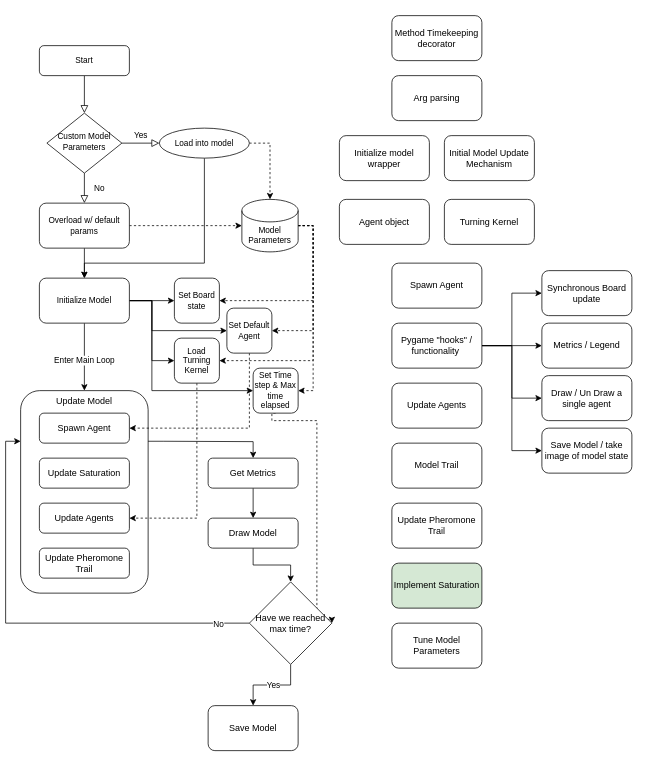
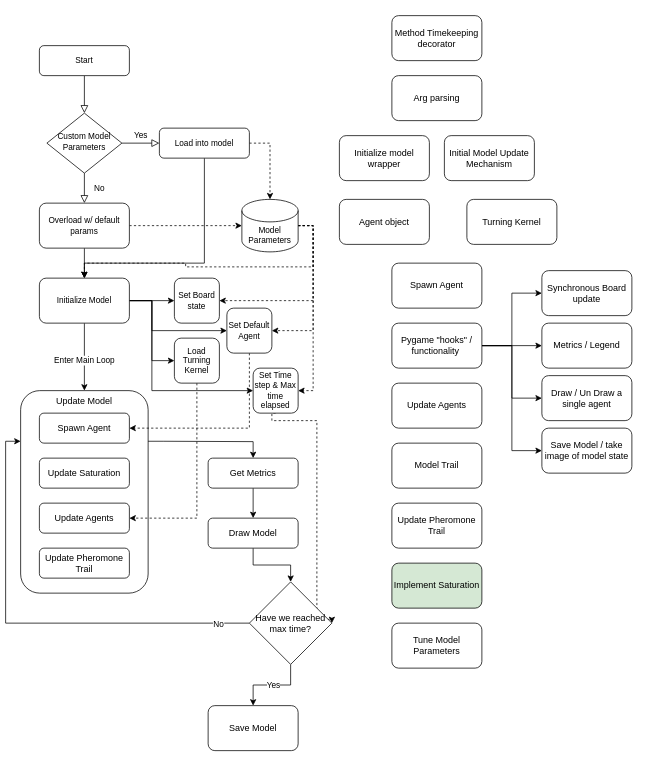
  <mxCell id="0" />
  <mxCell id="1" parent="0" />
  <mxCell id="2" value="" style="group" vertex="1" connectable="0" parent="1"><mxGeometry x="20" y="520" width="170" height="270" as="geometry" /></mxCell>
  <mxCell id="3" value="Update Model" style="rounded=1;whiteSpace=wrap;html=1;verticalAlign=top;" vertex="1" parent="2"><mxGeometry width="170" height="270" as="geometry" /></mxCell>
  <mxCell id="4" value="Spawn Agent" style="rounded=1;whiteSpace=wrap;html=1;" vertex="1" parent="2"><mxGeometry x="25" y="30" width="120" height="40" as="geometry" /></mxCell>
  <mxCell id="5" value="Update Agents" style="rounded=1;whiteSpace=wrap;html=1;" vertex="1" parent="2"><mxGeometry x="25" y="150" width="120" height="40" as="geometry" /></mxCell>
  <mxCell id="6" value="Update Pheromone Trail" style="rounded=1;whiteSpace=wrap;html=1;" vertex="1" parent="2"><mxGeometry x="25" y="210" width="120" height="40" as="geometry" /></mxCell>
  <mxCell id="7" value="Update Saturation" style="rounded=1;whiteSpace=wrap;html=1;" vertex="1" parent="2"><mxGeometry x="25" y="90" width="120" height="40" as="geometry" /></mxCell>
  <mxCell id="8" value="" style="rounded=0;html=1;jettySize=auto;orthogonalLoop=1;fontSize=11;endArrow=block;endFill=0;endSize=8;strokeWidth=1;shadow=0;labelBackgroundColor=none;edgeStyle=orthogonalEdgeStyle;" parent="1" source="9" target="12" edge="1"><mxGeometry relative="1" as="geometry" /></mxCell>
  <mxCell id="9" value="Start" style="rounded=1;whiteSpace=wrap;html=1;fontSize=11;glass=0;strokeWidth=1;shadow=0;" parent="1" vertex="1"><mxGeometry x="45" y="60" width="120" height="40" as="geometry" /></mxCell>
  <mxCell id="10" value="No" style="rounded=0;html=1;jettySize=auto;orthogonalLoop=1;fontSize=11;endArrow=block;endFill=0;endSize=8;strokeWidth=1;shadow=0;labelBackgroundColor=none;edgeStyle=orthogonalEdgeStyle;entryX=0.5;entryY=0;entryDx=0;entryDy=0;" parent="1" source="12" target="18" edge="1"><mxGeometry y="20" relative="1" as="geometry"><mxPoint as="offset" /><mxPoint x="105" y="300" as="targetPoint" /></mxGeometry></mxCell>
  <mxCell id="11" value="Yes" style="edgeStyle=orthogonalEdgeStyle;rounded=0;html=1;jettySize=auto;orthogonalLoop=1;fontSize=11;endArrow=block;endFill=0;endSize=8;strokeWidth=1;shadow=0;labelBackgroundColor=none;" parent="1" source="12" target="15" edge="1"><mxGeometry y="10" relative="1" as="geometry"><mxPoint as="offset" /></mxGeometry></mxCell>
  <mxCell id="12" value="Custom Model Parameters" style="rhombus;whiteSpace=wrap;html=1;shadow=0;fontFamily=Helvetica;fontSize=11;align=center;strokeWidth=1;spacing=6;spacingTop=-4;" parent="1" vertex="1"><mxGeometry x="55" y="150" width="100" height="80" as="geometry" /></mxCell>
  <mxCell id="13" style="edgeStyle=orthogonalEdgeStyle;rounded=0;orthogonalLoop=1;jettySize=auto;html=1;entryX=0.5;entryY=0;entryDx=0;entryDy=0;entryPerimeter=0;dashed=1;exitX=1;exitY=0.5;exitDx=0;exitDy=0;" edge="1" parent="1" source="15" target="23"><mxGeometry relative="1" as="geometry" /></mxCell>
  <mxCell id="14" style="edgeStyle=orthogonalEdgeStyle;rounded=0;orthogonalLoop=1;jettySize=auto;html=1;entryX=0.5;entryY=0;entryDx=0;entryDy=0;" edge="1" parent="1" source="15" target="30"><mxGeometry relative="1" as="geometry"><Array as="points"><mxPoint x="265" y="350" /><mxPoint x="105" y="350" /></Array></mxGeometry></mxCell>
- <mxCell id="15" value="Load into model" style="ellipse;whiteSpace=wrap;html=1;fontSize=11;glass=0;strokeWidth=1;shadow=0;" parent="1" vertex="1"><mxGeometry x="205" y="170" width="120" height="40" as="geometry" /></mxCell>
+ <mxCell id="15" value="Load into model" style="rounded=1;whiteSpace=wrap;html=1;fontSize=11;glass=0;strokeWidth=1;shadow=0;" parent="1" vertex="1"><mxGeometry x="205" y="170" width="120" height="40" as="geometry" /></mxCell>
  <mxCell id="16" style="edgeStyle=orthogonalEdgeStyle;rounded=0;orthogonalLoop=1;jettySize=auto;html=1;entryX=0.5;entryY=0;entryDx=0;entryDy=0;" edge="1" parent="1" source="18" target="30"><mxGeometry relative="1" as="geometry" /></mxCell>
  <mxCell id="17" style="edgeStyle=orthogonalEdgeStyle;rounded=0;orthogonalLoop=1;jettySize=auto;html=1;entryX=0;entryY=0.5;entryDx=0;entryDy=0;entryPerimeter=0;dashed=1;" edge="1" parent="1" source="18" target="23"><mxGeometry relative="1" as="geometry" /></mxCell>
  <mxCell id="18" value="Overload w/ default params" style="rounded=1;whiteSpace=wrap;html=1;fontSize=11;" vertex="1" parent="1"><mxGeometry x="45" y="270" width="120" height="60" as="geometry" /></mxCell>
  <mxCell id="19" style="edgeStyle=orthogonalEdgeStyle;rounded=0;orthogonalLoop=1;jettySize=auto;html=1;entryX=1;entryY=0.5;entryDx=0;entryDy=0;exitX=1;exitY=0.5;exitDx=0;exitDy=0;exitPerimeter=0;dashed=1;" edge="1" parent="1" source="23" target="33"><mxGeometry relative="1" as="geometry" /></mxCell>
  <mxCell id="20" style="edgeStyle=orthogonalEdgeStyle;rounded=0;orthogonalLoop=1;jettySize=auto;html=1;entryX=1;entryY=0.5;entryDx=0;entryDy=0;exitX=1;exitY=0.5;exitDx=0;exitDy=0;exitPerimeter=0;dashed=1;" edge="1" parent="1" source="23" target="32"><mxGeometry relative="1" as="geometry" /></mxCell>
- <mxCell id="21" style="edgeStyle=orthogonalEdgeStyle;rounded=0;orthogonalLoop=1;jettySize=auto;html=1;entryX=1;entryY=0.5;entryDx=0;entryDy=0;exitX=1;exitY=0.5;exitDx=0;exitDy=0;exitPerimeter=0;dashed=1;" edge="1" parent="1" source="23" target="35"><mxGeometry relative="1" as="geometry" /></mxCell>
+ <mxCell id="21" style="edgeStyle=orthogonalEdgeStyle;rounded=0;orthogonalLoop=1;jettySize=auto;html=1;exitX=1;exitY=0.5;exitDx=0;exitDy=0;exitPerimeter=0;dashed=1;" edge="1" parent="1" source="23" target="30"><mxGeometry relative="1" as="geometry" /></mxCell>
  <mxCell id="22" style="edgeStyle=orthogonalEdgeStyle;rounded=0;orthogonalLoop=1;jettySize=auto;html=1;entryX=1;entryY=0.5;entryDx=0;entryDy=0;exitX=1;exitY=0.5;exitDx=0;exitDy=0;exitPerimeter=0;dashed=1;" edge="1" parent="1" source="23" target="37"><mxGeometry relative="1" as="geometry" /></mxCell>
  <mxCell id="23" value="Model Parameters" style="shape=cylinder3;whiteSpace=wrap;html=1;boundedLbl=1;backgroundOutline=1;size=15;fontSize=11;" vertex="1" parent="1"><mxGeometry x="315" y="265" width="75" height="70" as="geometry" /></mxCell>
  <mxCell id="24" style="edgeStyle=orthogonalEdgeStyle;rounded=0;orthogonalLoop=1;jettySize=auto;html=1;entryX=0;entryY=0.5;entryDx=0;entryDy=0;" edge="1" parent="1" source="30" target="33"><mxGeometry relative="1" as="geometry" /></mxCell>
  <mxCell id="25" style="edgeStyle=orthogonalEdgeStyle;rounded=0;orthogonalLoop=1;jettySize=auto;html=1;entryX=0;entryY=0.5;entryDx=0;entryDy=0;" edge="1" parent="1" source="30" target="32"><mxGeometry relative="1" as="geometry"><Array as="points"><mxPoint x="195" y="400" /><mxPoint x="195" y="440" /></Array></mxGeometry></mxCell>
  <mxCell id="26" style="edgeStyle=orthogonalEdgeStyle;rounded=0;orthogonalLoop=1;jettySize=auto;html=1;entryX=0;entryY=0.5;entryDx=0;entryDy=0;" edge="1" parent="1" source="30" target="35"><mxGeometry relative="1" as="geometry" /></mxCell>
  <mxCell id="27" style="edgeStyle=orthogonalEdgeStyle;rounded=0;orthogonalLoop=1;jettySize=auto;html=1;entryX=0;entryY=0.5;entryDx=0;entryDy=0;" edge="1" parent="1" source="30" target="37"><mxGeometry relative="1" as="geometry"><Array as="points"><mxPoint x="195" y="400" /><mxPoint x="195" y="520" /></Array></mxGeometry></mxCell>
  <mxCell id="28" style="edgeStyle=orthogonalEdgeStyle;rounded=0;orthogonalLoop=1;jettySize=auto;html=1;entryX=0.5;entryY=0;entryDx=0;entryDy=0;" edge="1" parent="1" source="30" target="3"><mxGeometry relative="1" as="geometry"><mxPoint x="105" y="560" as="targetPoint" /></mxGeometry></mxCell>
  <mxCell id="29" value="Enter Main Loop" style="edgeLabel;html=1;align=center;verticalAlign=middle;resizable=0;points=[];" vertex="1" connectable="0" parent="28"><mxGeometry x="0.092" y="-1" relative="1" as="geometry"><mxPoint as="offset" /></mxGeometry></mxCell>
  <mxCell id="30" value="Initialize Model" style="rounded=1;whiteSpace=wrap;html=1;fontSize=11;" vertex="1" parent="1"><mxGeometry x="45" y="370" width="120" height="60" as="geometry" /></mxCell>
  <mxCell id="31" style="edgeStyle=orthogonalEdgeStyle;rounded=0;orthogonalLoop=1;jettySize=auto;html=1;entryX=1;entryY=0.5;entryDx=0;entryDy=0;dashed=1;exitX=0.5;exitY=1;exitDx=0;exitDy=0;" edge="1" parent="1" source="32" target="4"><mxGeometry relative="1" as="geometry"><Array as="points"><mxPoint x="325" y="570" /></Array></mxGeometry></mxCell>
  <mxCell id="32" value="Set Default Agent" style="rounded=1;whiteSpace=wrap;html=1;fontSize=11;" vertex="1" parent="1"><mxGeometry x="295" y="410" width="60" height="60" as="geometry" /></mxCell>
  <mxCell id="33" value="Set Board state" style="rounded=1;whiteSpace=wrap;html=1;fontSize=11;" vertex="1" parent="1"><mxGeometry x="225" y="370" width="60" height="60" as="geometry" /></mxCell>
  <mxCell id="34" style="edgeStyle=orthogonalEdgeStyle;rounded=0;orthogonalLoop=1;jettySize=auto;html=1;entryX=1;entryY=0.5;entryDx=0;entryDy=0;dashed=1;" edge="1" parent="1" source="35" target="5"><mxGeometry relative="1" as="geometry"><Array as="points"><mxPoint x="255" y="690" /></Array></mxGeometry></mxCell>
  <mxCell id="35" value="Load Turning Kernel" style="rounded=1;whiteSpace=wrap;html=1;fontSize=11;" vertex="1" parent="1"><mxGeometry x="225" y="450" width="60" height="60" as="geometry" /></mxCell>
  <mxCell id="36" style="edgeStyle=orthogonalEdgeStyle;rounded=0;orthogonalLoop=1;jettySize=auto;html=1;entryX=1;entryY=0.5;entryDx=0;entryDy=0;dashed=1;exitX=0.5;exitY=1;exitDx=0;exitDy=0;" edge="1" parent="1" source="37" target="45"><mxGeometry relative="1" as="geometry"><Array as="points"><mxPoint x="355" y="550" /><mxPoint x="355" y="560" /><mxPoint x="415" y="560" /><mxPoint x="415" y="825" /></Array></mxGeometry></mxCell>
  <mxCell id="37" value="Set Time step &amp;amp; Max time elapsed" style="rounded=1;whiteSpace=wrap;html=1;fontSize=11;" vertex="1" parent="1"><mxGeometry x="330" y="490" width="60" height="60" as="geometry" /></mxCell>
  <mxCell id="38" value="" style="edgeStyle=orthogonalEdgeStyle;rounded=0;orthogonalLoop=1;jettySize=auto;html=1;" edge="1" parent="1" source="39" target="45"><mxGeometry relative="1" as="geometry" /></mxCell>
  <mxCell id="39" value="Draw Model" style="rounded=1;whiteSpace=wrap;html=1;" vertex="1" parent="1"><mxGeometry x="270" y="690" width="120" height="40" as="geometry" /></mxCell>
  <mxCell id="40" style="edgeStyle=orthogonalEdgeStyle;rounded=0;orthogonalLoop=1;jettySize=auto;html=1;exitX=1;exitY=0.25;exitDx=0;exitDy=0;entryX=0.5;entryY=0;entryDx=0;entryDy=0;" edge="1" parent="1" source="3" target="48"><mxGeometry relative="1" as="geometry"><mxPoint x="359" y="610" as="targetPoint" /><Array as="points"><mxPoint x="210" y="588" /><mxPoint x="359" y="588" /></Array></mxGeometry></mxCell>
  <mxCell id="41" style="edgeStyle=orthogonalEdgeStyle;rounded=0;orthogonalLoop=1;jettySize=auto;html=1;entryX=0;entryY=0.25;entryDx=0;entryDy=0;" edge="1" parent="1" source="45" target="3"><mxGeometry relative="1" as="geometry" /></mxCell>
  <mxCell id="42" value="No" style="edgeLabel;html=1;align=center;verticalAlign=middle;resizable=0;points=[];" vertex="1" connectable="0" parent="41"><mxGeometry x="-0.75" y="-3" relative="1" as="geometry"><mxPoint x="31" y="3" as="offset" /></mxGeometry></mxCell>
  <mxCell id="43" style="edgeStyle=orthogonalEdgeStyle;rounded=0;orthogonalLoop=1;jettySize=auto;html=1;entryX=0.5;entryY=0;entryDx=0;entryDy=0;" edge="1" parent="1" source="45" target="46"><mxGeometry relative="1" as="geometry"><mxPoint x="359" y="930" as="targetPoint" /></mxGeometry></mxCell>
  <mxCell id="44" value="Yes" style="edgeLabel;html=1;align=center;verticalAlign=middle;resizable=0;points=[];" vertex="1" connectable="0" parent="43"><mxGeometry x="-0.011" y="-1" relative="1" as="geometry"><mxPoint x="1" y="1" as="offset" /></mxGeometry></mxCell>
  <mxCell id="45" value="Have we reached max time?" style="rhombus;whiteSpace=wrap;html=1;" vertex="1" parent="1"><mxGeometry x="325" y="775" width="110" height="110" as="geometry" /></mxCell>
  <mxCell id="46" value="Save Model" style="rounded=1;whiteSpace=wrap;html=1;" vertex="1" parent="1"><mxGeometry x="270" y="940" width="120" height="60" as="geometry" /></mxCell>
  <mxCell id="47" style="edgeStyle=orthogonalEdgeStyle;rounded=0;orthogonalLoop=1;jettySize=auto;html=1;entryX=0.5;entryY=0;entryDx=0;entryDy=0;" edge="1" parent="1" source="48" target="39"><mxGeometry relative="1" as="geometry" /></mxCell>
  <mxCell id="48" value="Get Metrics" style="rounded=1;whiteSpace=wrap;html=1;" vertex="1" parent="1"><mxGeometry x="270" y="610" width="120" height="40" as="geometry" /></mxCell>
  <mxCell id="49" value="Arg parsing" style="rounded=1;whiteSpace=wrap;html=1;" vertex="1" parent="1"><mxGeometry x="515" y="100" width="120" height="60" as="geometry" /></mxCell>
  <mxCell id="50" value="Initialize model wrapper" style="rounded=1;whiteSpace=wrap;html=1;" vertex="1" parent="1"><mxGeometry x="445" y="180" width="120" height="60" as="geometry" /></mxCell>
  <mxCell id="51" value="Agent object" style="rounded=1;whiteSpace=wrap;html=1;" vertex="1" parent="1"><mxGeometry x="445" y="265" width="120" height="60" as="geometry" /></mxCell>
  <mxCell id="52" value="Spawn Agent" style="rounded=1;whiteSpace=wrap;html=1;" vertex="1" parent="1"><mxGeometry x="515" y="350" width="120" height="60" as="geometry" /></mxCell>
  <mxCell id="53" value="" style="edgeStyle=orthogonalEdgeStyle;rounded=0;orthogonalLoop=1;jettySize=auto;html=1;exitX=1;exitY=0.5;exitDx=0;exitDy=0;entryX=0;entryY=0.5;entryDx=0;entryDy=0;" edge="1" parent="1" source="57" target="62"><mxGeometry relative="1" as="geometry"><Array as="points"><mxPoint x="675" y="460" /><mxPoint x="675" y="390" /></Array></mxGeometry></mxCell>
  <mxCell id="54" value="" style="edgeStyle=orthogonalEdgeStyle;rounded=0;orthogonalLoop=1;jettySize=auto;html=1;entryX=0;entryY=0.5;entryDx=0;entryDy=0;" edge="1" parent="1" source="57" target="63"><mxGeometry relative="1" as="geometry" /></mxCell>
  <mxCell id="55" value="" style="edgeStyle=orthogonalEdgeStyle;rounded=0;orthogonalLoop=1;jettySize=auto;html=1;" edge="1" parent="1" source="57" target="64"><mxGeometry relative="1" as="geometry" /></mxCell>
  <mxCell id="56" style="edgeStyle=orthogonalEdgeStyle;rounded=0;orthogonalLoop=1;jettySize=auto;html=1;entryX=0;entryY=0.5;entryDx=0;entryDy=0;" edge="1" parent="1" source="57" target="68"><mxGeometry relative="1" as="geometry" /></mxCell>
  <mxCell id="57" value="Pygame &quot;hooks&quot; / functionality&amp;nbsp;" style="rounded=1;whiteSpace=wrap;html=1;" vertex="1" parent="1"><mxGeometry x="515" y="430" width="120" height="60" as="geometry" /></mxCell>
  <mxCell id="58" value="Update Agents" style="rounded=1;whiteSpace=wrap;html=1;" vertex="1" parent="1"><mxGeometry x="515" y="510" width="120" height="60" as="geometry" /></mxCell>
  <mxCell id="59" value="Model Trail" style="rounded=1;whiteSpace=wrap;html=1;" vertex="1" parent="1"><mxGeometry x="515" y="590" width="120" height="60" as="geometry" /></mxCell>
  <mxCell id="60" value="Update Pheromone Trail" style="rounded=1;whiteSpace=wrap;html=1;" vertex="1" parent="1"><mxGeometry x="515" y="670" width="120" height="60" as="geometry" /></mxCell>
- <mxCell id="61" value="Turning Kernel" style="rounded=1;whiteSpace=wrap;html=1;" vertex="1" parent="1"><mxGeometry x="585" y="265" width="120" height="60" as="geometry" /></mxCell>
+ <mxCell id="61" value="Turning Kernel" style="rounded=1;whiteSpace=wrap;html=1;" vertex="1" parent="1"><mxGeometry x="615" y="265" width="120" height="60" as="geometry" /></mxCell>
  <mxCell id="62" value="Synchronous Board update" style="whiteSpace=wrap;html=1;rounded=1;" vertex="1" parent="1"><mxGeometry x="715" y="360" width="120" height="60" as="geometry" /></mxCell>
  <mxCell id="63" value="Draw / Un Draw a single agent" style="whiteSpace=wrap;html=1;rounded=1;" vertex="1" parent="1"><mxGeometry x="715" y="500" width="120" height="60" as="geometry" /></mxCell>
  <mxCell id="64" value="Metrics / Legend" style="whiteSpace=wrap;html=1;rounded=1;" vertex="1" parent="1"><mxGeometry x="715" y="430" width="120" height="60" as="geometry" /></mxCell>
  <mxCell id="65" value="Initial Model Update Mechanism" style="rounded=1;whiteSpace=wrap;html=1;" vertex="1" parent="1"><mxGeometry x="585" y="180" width="120" height="60" as="geometry" /></mxCell>
  <mxCell id="66" value="Implement Saturation" style="rounded=1;whiteSpace=wrap;html=1;fillColor=#d5e8d4;" vertex="1" parent="1"><mxGeometry x="515" y="750" width="120" height="60" as="geometry" /></mxCell>
  <mxCell id="67" value="Method Timekeeping decorator" style="rounded=1;whiteSpace=wrap;html=1;" vertex="1" parent="1"><mxGeometry x="515" y="20" width="120" height="60" as="geometry" /></mxCell>
  <mxCell id="68" value="Save Model / take image of model state" style="rounded=1;whiteSpace=wrap;html=1;" vertex="1" parent="1"><mxGeometry x="715" y="570" width="120" height="60" as="geometry" /></mxCell>
  <mxCell id="69" value="Tune Model Parameters" style="rounded=1;whiteSpace=wrap;html=1;" vertex="1" parent="1"><mxGeometry x="515" y="830" width="120" height="60" as="geometry" /></mxCell>
